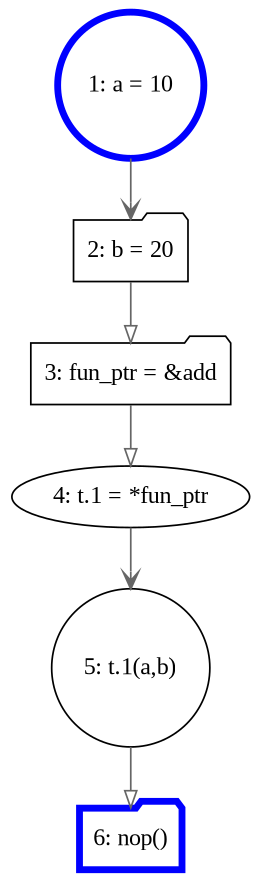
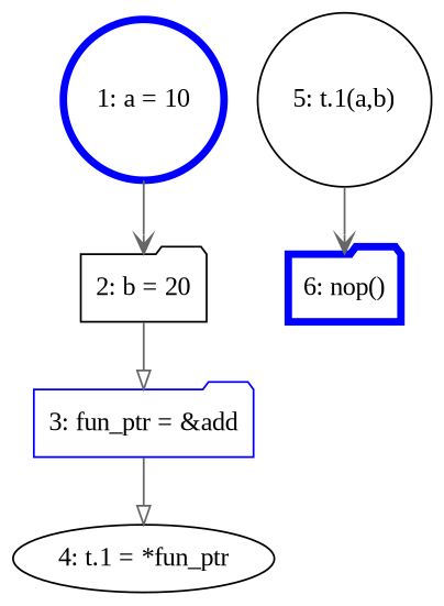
  digraph {
    fontname="Liberation Serif"
    node [fontname="Liberation Serif" shape=folder]
    edge [arrowhead=onormal color=gray40 fontname="Liberation Serif"]
    n1 [color=blue label="1: a = 10" penwidth=4 shape=circle]
    n2 [label="2: b = 20"]
-   n3 [label="3: fun_ptr = &add"]
+   n3 [label="3: fun_ptr = &add" color=blue]
    n4 [label="4: t.1 = *fun_ptr" shape=ellipse]
    n5 [label="5: t.1(a,b)" shape=circle]
    n6 [color=blue label="6: nop()" penwidth=4]
    n1 -> n2 [arrowhead=vee]
    n2 -> n3
    n3 -> n4
-   n4 -> n5 [arrowhead=vee]
-   n5 -> n6
+   n5 -> n6 [arrowhead=vee]
  }
